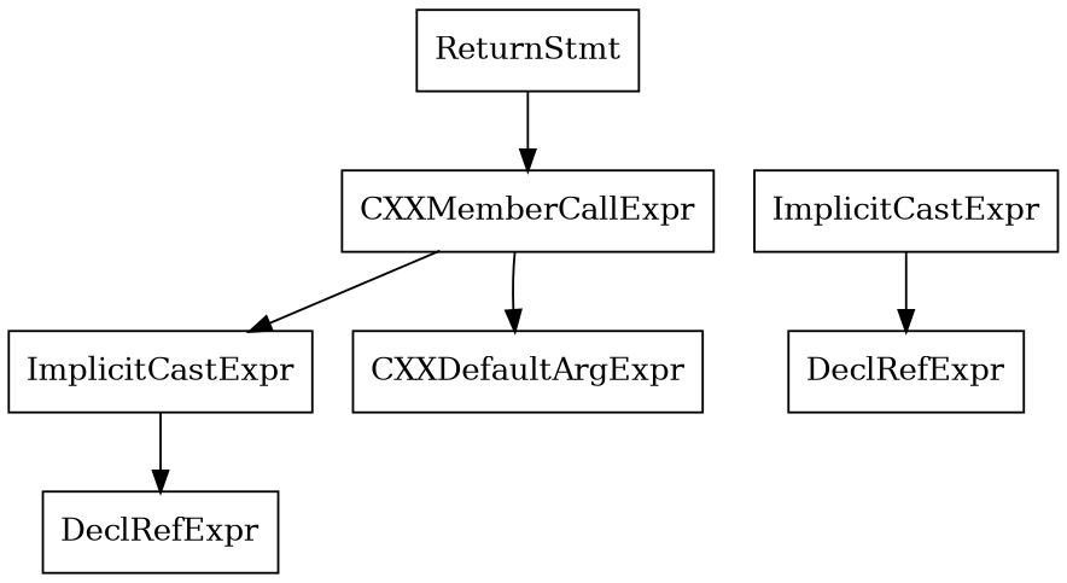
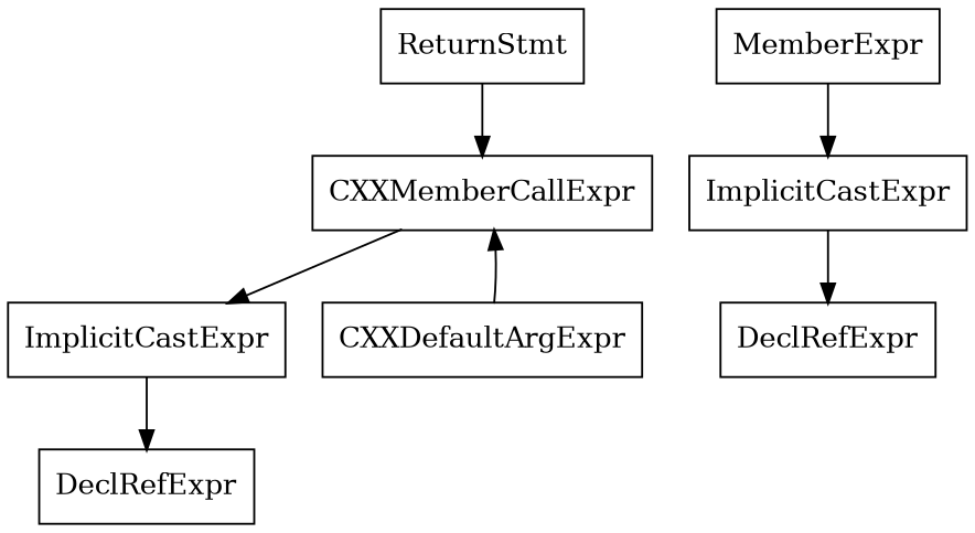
  digraph {
    node [shape=record]
    n1 [label="{ReturnStmt}"]
    n2 [label="{CXXMemberCallExpr}"]
    n3 [label="{ImplicitCastExpr}"]
    n4 [label="{CXXDefaultArgExpr}"]
+   n5 [label="{MemberExpr}"]
    n6 [label="{ImplicitCastExpr}"]
    n7 [label="{DeclRefExpr}"]
    n8 [label="{DeclRefExpr}"]
    n1 -> n2
    n2 -> n3
-   n2 -> n4
+   n4 -> n2
    n3 -> n7
+   n5 -> n6
    n6 -> n8
  }
